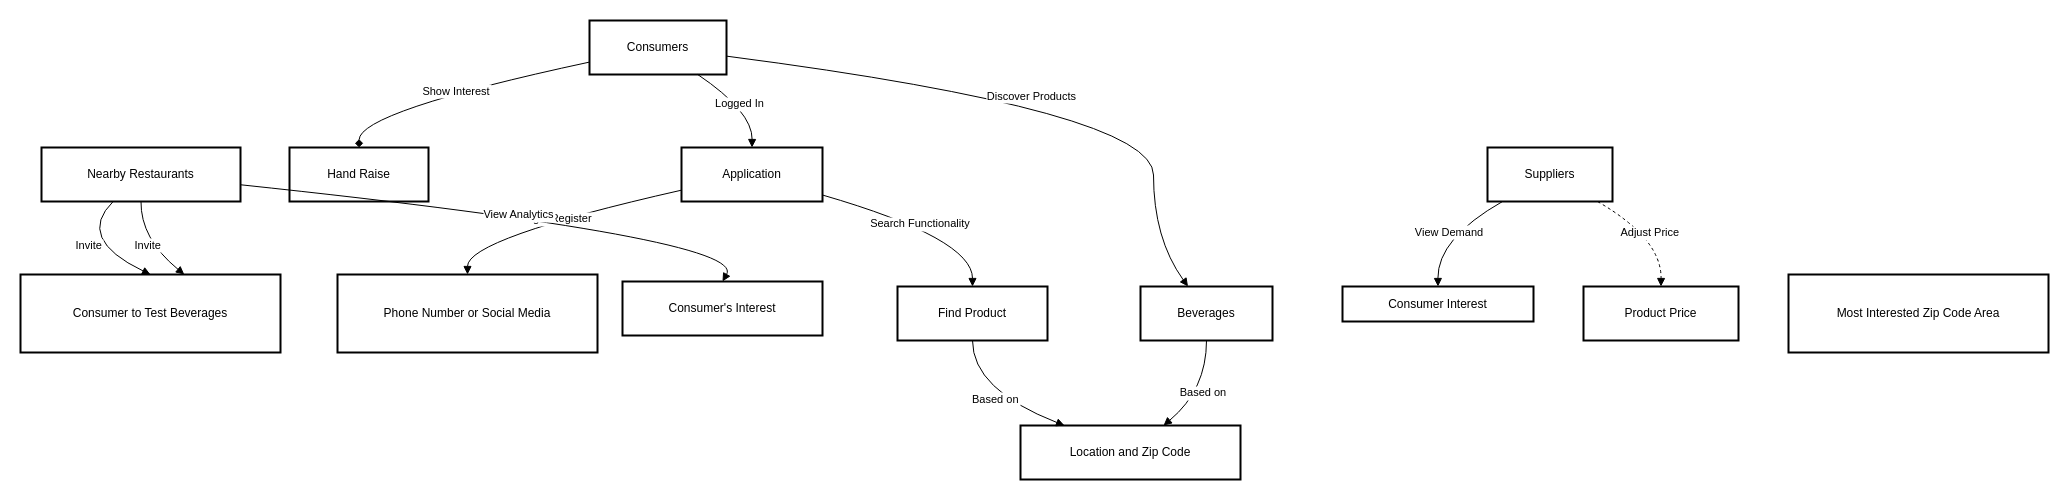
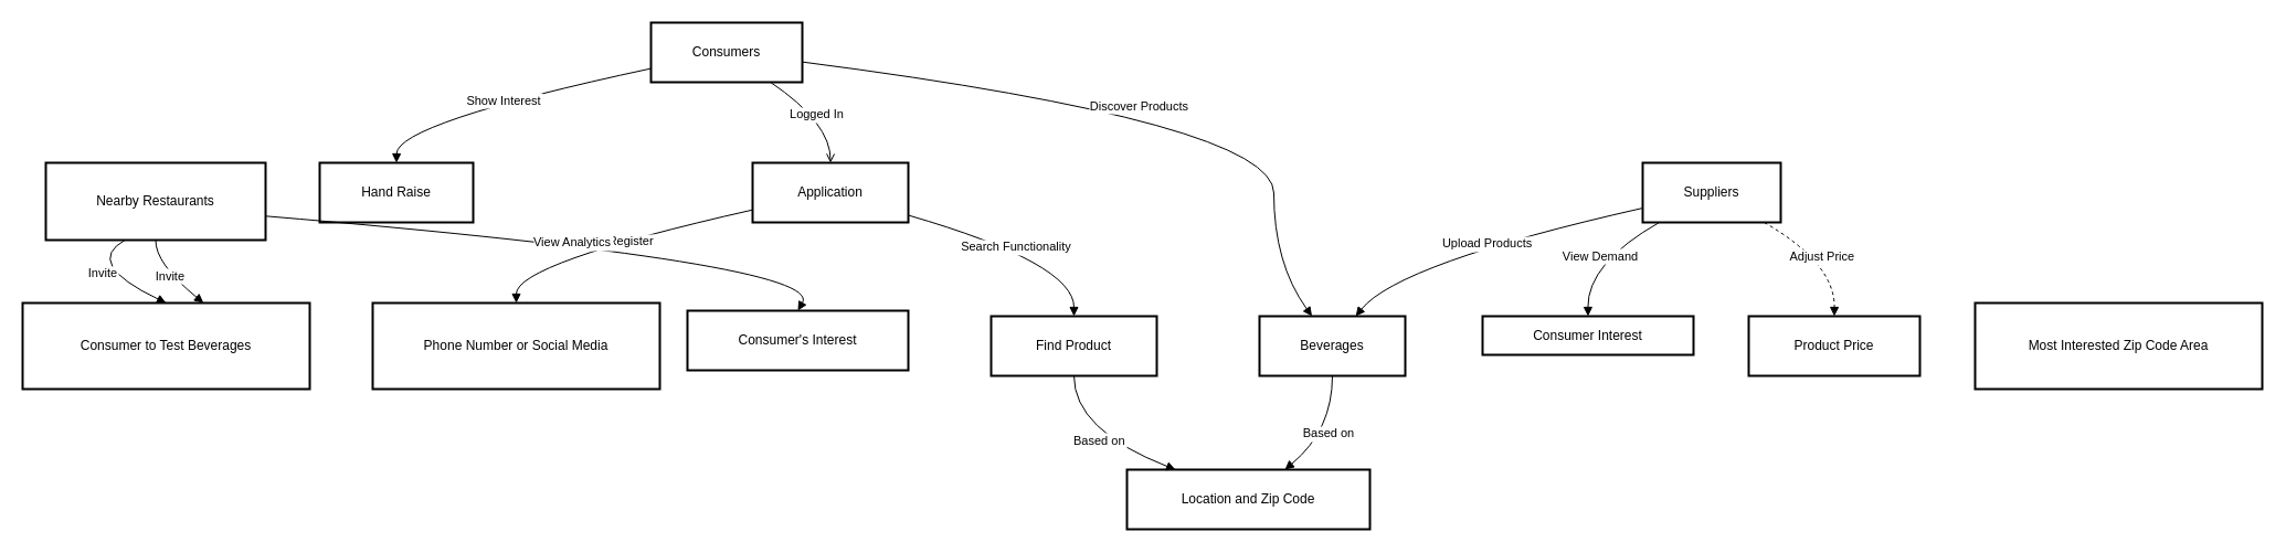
  <mxCell id="0" />
  <mxCell id="1" parent="0" />
  <mxCell id="2" value="Consumers" style="whiteSpace=wrap;strokeWidth=2;" vertex="1" parent="1"><mxGeometry x="589" y="20" width="137" height="54" as="geometry" /></mxCell>
- <mxCell id="3" value="Nearby Restaurants" style="whiteSpace=wrap;strokeWidth=2;" vertex="1" parent="1"><mxGeometry x="41" y="147" width="199" height="54" as="geometry" /></mxCell>
+ <mxCell id="3" value="Nearby Restaurants" style="whiteSpace=wrap;strokeWidth=2;" vertex="1" parent="1"><mxGeometry x="41" y="147" width="199" height="70" as="geometry" /></mxCell>
  <mxCell id="4" value="Hand Raise" style="whiteSpace=wrap;strokeWidth=2;" vertex="1" parent="1"><mxGeometry x="289" y="147" width="139" height="54" as="geometry" /></mxCell>
  <mxCell id="5" value="Consumer to Test Beverages" style="whiteSpace=wrap;strokeWidth=2;" vertex="1" parent="1"><mxGeometry x="20" y="274" width="260" height="78" as="geometry" /></mxCell>
  <mxCell id="6" value="Application" style="whiteSpace=wrap;strokeWidth=2;" vertex="1" parent="1"><mxGeometry x="681" y="147" width="141" height="54" as="geometry" /></mxCell>
  <mxCell id="7" value="Phone Number or Social Media" style="whiteSpace=wrap;strokeWidth=2;" vertex="1" parent="1"><mxGeometry x="337" y="274" width="260" height="78" as="geometry" /></mxCell>
  <mxCell id="8" value="Consumer's Interest" style="whiteSpace=wrap;strokeWidth=2;" vertex="1" parent="1"><mxGeometry x="622" y="281" width="200" height="54" as="geometry" /></mxCell>
  <mxCell id="9" value="Suppliers" style="whiteSpace=wrap;strokeWidth=2;" vertex="1" parent="1"><mxGeometry x="1487" y="147" width="125" height="54" as="geometry" /></mxCell>
  <mxCell id="10" value="Beverages" style="whiteSpace=wrap;strokeWidth=2;" vertex="1" parent="1"><mxGeometry x="1140" y="286" width="132" height="54" as="geometry" /></mxCell>
  <mxCell id="11" value="Location and Zip Code" style="whiteSpace=wrap;strokeWidth=2;" vertex="1" parent="1"><mxGeometry x="1020" y="425" width="220" height="54" as="geometry" /></mxCell>
  <mxCell id="12" value="Find Product" style="whiteSpace=wrap;strokeWidth=2;" vertex="1" parent="1"><mxGeometry x="897" y="286" width="150" height="54" as="geometry" /></mxCell>
  <mxCell id="13" value="Consumer Interest" style="whiteSpace=wrap;strokeWidth=2;" vertex="1" parent="1"><mxGeometry x="1342" y="286" width="191" height="35" as="geometry" /></mxCell>
  <mxCell id="14" value="Product Price" style="whiteSpace=wrap;strokeWidth=2;" vertex="1" parent="1"><mxGeometry x="1583" y="286" width="155" height="54" as="geometry" /></mxCell>
  <mxCell id="15" value="Most Interested Zip Code Area" style="whiteSpace=wrap;strokeWidth=2;" vertex="1" parent="1"><mxGeometry x="1788" y="274" width="260" height="78" as="geometry" /></mxCell>
- <mxCell id="16" value="Show Interest" style="curved=1;startArrow=none;endArrow=diamond;exitX=0;exitY=0.77;entryX=0.5;entryY=0;" edge="1" parent="1" source="2" target="4"><mxGeometry relative="1" as="geometry"><Array as="points"><mxPoint x="359" y="111" /></Array></mxGeometry></mxCell>
+ <mxCell id="16" value="Show Interest" style="curved=1;startArrow=none;endArrow=block;exitX=0;exitY=0.77;entryX=0.5;entryY=0;" edge="1" parent="1" source="2" target="4"><mxGeometry relative="1" as="geometry"><Array as="points"><mxPoint x="359" y="111" /></Array></mxGeometry></mxCell>
  <mxCell id="17" value="Invite" style="curved=1;startArrow=none;endArrow=block;exitX=0.5;exitY=1;entryX=0.63;entryY=0;" edge="1" parent="1" source="3" target="5"><mxGeometry relative="1" as="geometry"><Array as="points"><mxPoint x="140" y="238" /></Array></mxGeometry></mxCell>
- <mxCell id="18" value="Logged In" style="curved=1;startArrow=none;endArrow=block;exitX=0.79;exitY=1;entryX=0.5;entryY=0;" edge="1" parent="1" source="2" target="6"><mxGeometry relative="1" as="geometry"><Array as="points"><mxPoint x="752" y="111" /></Array></mxGeometry></mxCell>
+ <mxCell id="18" value="Logged In" style="curved=1;startArrow=none;endArrow=open;exitX=0.79;exitY=1;entryX=0.5;entryY=0;" edge="1" parent="1" source="2" target="6"><mxGeometry relative="1" as="geometry"><Array as="points"><mxPoint x="752" y="111" /></Array></mxGeometry></mxCell>
  <mxCell id="19" value="Login/Register" style="curved=1;startArrow=none;endArrow=block;exitX=0;exitY=0.79;entryX=0.5;entryY=0;" edge="1" parent="1" source="6" target="7"><mxGeometry relative="1" as="geometry"><Array as="points"><mxPoint x="467" y="238" /></Array></mxGeometry></mxCell>
  <mxCell id="20" value="View Analytics" style="curved=1;startArrow=none;endArrow=block;exitX=1;exitY=0.69;entryX=0.5;entryY=0;" edge="1" parent="1" source="3" target="8"><mxGeometry relative="1" as="geometry"><Array as="points"><mxPoint x="747" y="238" /></Array></mxGeometry></mxCell>
  <mxCell id="21" value="Invite" style="curved=1;startArrow=none;endArrow=block;exitX=0.36;exitY=1;entryX=0.5;entryY=0;" edge="1" parent="1" source="3" target="5"><mxGeometry relative="1" as="geometry"><Array as="points"><mxPoint x="75" y="238" /></Array></mxGeometry></mxCell>
+ <mxCell id="22" value="Upload Products" style="curved=1;startArrow=none;endArrow=block;exitX=0;exitY=0.76;entryX=0.66;entryY=0;" edge="1" parent="1" source="9" target="10"><mxGeometry relative="1" as="geometry"><Array as="points"><mxPoint x="1266" y="238" /></Array></mxGeometry></mxCell>
  <mxCell id="23" value="Discover Products" style="curved=1;startArrow=none;endArrow=block;exitX=1;exitY=0.66;entryX=0.36;entryY=0;" edge="1" parent="1" source="2" target="10"><mxGeometry relative="1" as="geometry"><Array as="points"><mxPoint x="1153" y="111" /><mxPoint x="1153" y="238" /></Array></mxGeometry></mxCell>
  <mxCell id="24" value="Based on" style="curved=1;startArrow=none;endArrow=block;exitX=0.5;exitY=1;entryX=0.65;entryY=0;" edge="1" parent="1" source="10" target="11"><mxGeometry relative="1" as="geometry"><Array as="points"><mxPoint x="1206" y="389" /></Array></mxGeometry></mxCell>
  <mxCell id="25" value="Search Functionality" style="curved=1;startArrow=none;endArrow=block;exitX=1;exitY=0.88;entryX=0.5;entryY=0;" edge="1" parent="1" source="6" target="12"><mxGeometry relative="1" as="geometry"><Array as="points"><mxPoint x="972" y="238" /></Array></mxGeometry></mxCell>
  <mxCell id="26" value="Based on" style="curved=1;startArrow=none;endArrow=block;exitX=0.5;exitY=1;entryX=0.2;entryY=0;" edge="1" parent="1" source="12" target="11"><mxGeometry relative="1" as="geometry"><Array as="points"><mxPoint x="972" y="389" /></Array></mxGeometry></mxCell>
  <mxCell id="27" value="View Demand" style="curved=1;startArrow=none;endArrow=block;exitX=0.12;exitY=1;entryX=0.5;entryY=0;" edge="1" parent="1" source="9" target="13"><mxGeometry relative="1" as="geometry"><Array as="points"><mxPoint x="1437" y="238" /></Array></mxGeometry></mxCell>
  <mxCell id="28" value="Adjust Price" style="curved=1;startArrow=none;endArrow=block;exitX=0.88;exitY=1;entryX=0.5;entryY=0;dashed=1;" edge="1" parent="1" source="9" target="14"><mxGeometry relative="1" as="geometry"><Array as="points"><mxPoint x="1661" y="238" /></Array></mxGeometry></mxCell>
